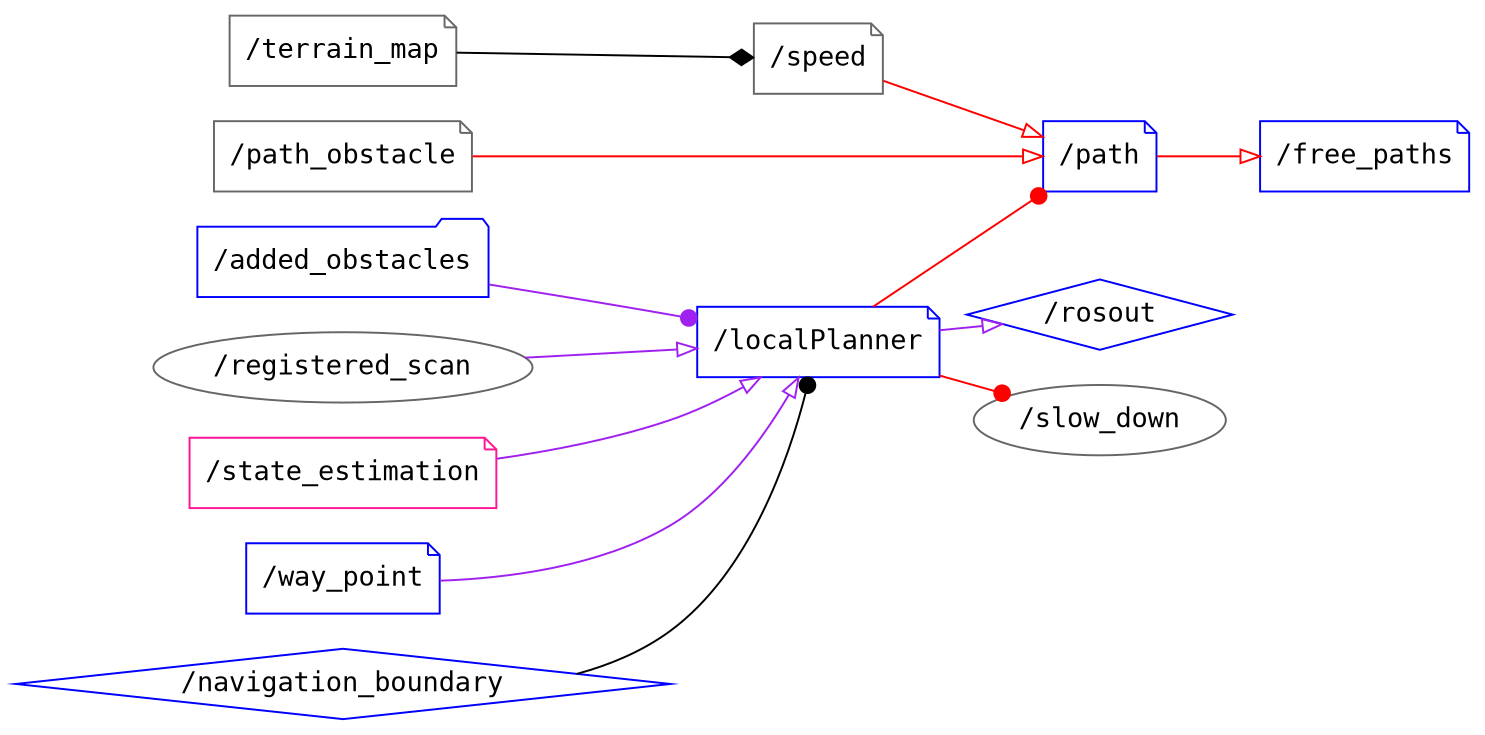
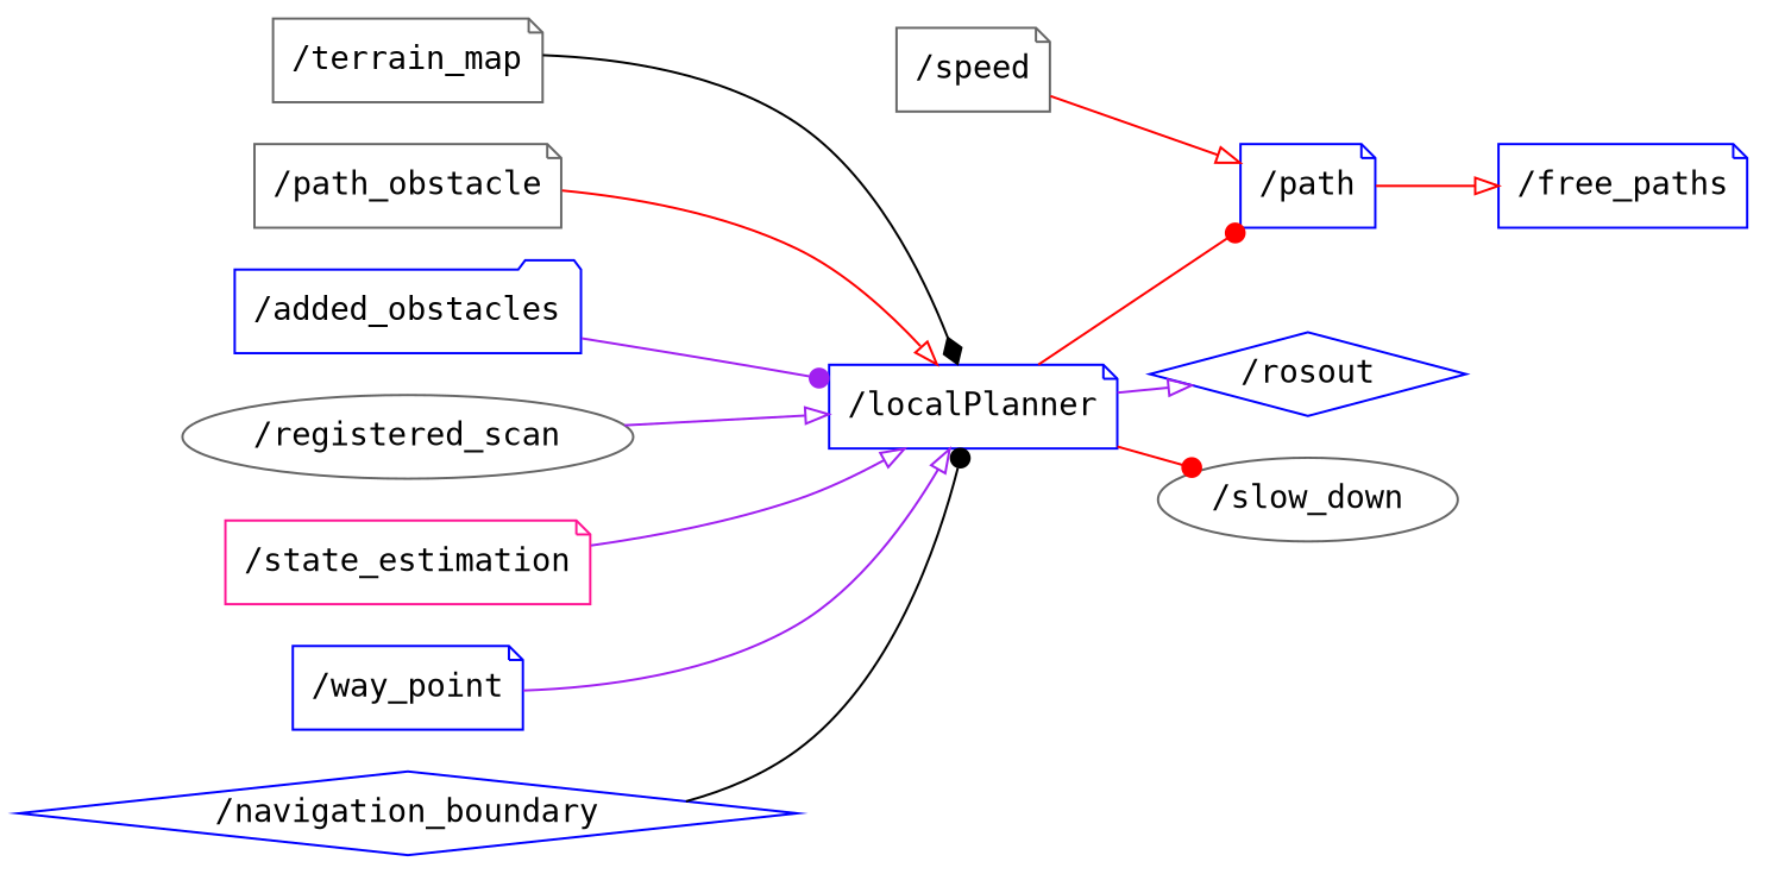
  digraph {
    compound=True
    fontname="DejaVu Sans Mono"
    rank=same
    rankdir=LR
    ranksep=0.2
    node [color=blue fontname="DejaVu Sans Mono" shape=note]
    edge [arrowhead=onormal color=purple fontname="DejaVu Sans Mono" penwidth=1]
    n1 [height=0.5 label="/added_obstacles" shape=folder width=1.5139]
    n2 [height=0.5 label="/localPlanner" width=1.5887]
    n3 [height=0.5 label="/path" width=0.75]
    n4 [height=0.5 label="/rosout" shape=diamond width=0.75]
    n5 [color=gray40 height=0.5 label="/slow_down" shape=ellipse width=1.1528]
    n6 [height=0.5 label="/free_paths" width=1.0694]
    n7 [color=gray40 height=0.5 label="/registered_scan" shape=ellipse width=1.4444]
    n8 [color=gray40 height=0.5 label="/path_obstacle" width=1.4306]
    n9 [color=gray40 height=0.5 label="/terrain_map" width=1.1944]
    n10 [color=deeppink height=0.5 label="/state_estimation" width=1.5139]
    n11 [height=0.5 label="/way_point" width=1.0694]
    n12 [height=0.5 label="/navigation_boundary" shape=diamond width=1.875]
    n13 [color=gray40 height=0.5 label="/speed" width=0.75]
    n1 -> n2 [arrowhead=dot]
    n2 -> n3 [arrowhead=dot color=red]
    n2 -> n4
    n2 -> n5 [arrowhead=dot color=red]
    n3 -> n6 [color=red]
    n7 -> n2
-   n8 -> n3 [color=red]
-   n9 -> n13 [arrowhead=diamond color=black]
+   n8 -> n2 [color=red]
+   n9 -> n2 [arrowhead=diamond color=black]
    n10 -> n2
    n11 -> n2
    n12 -> n2 [arrowhead=dot color=black]
    n13 -> n3 [color=red]
  }
